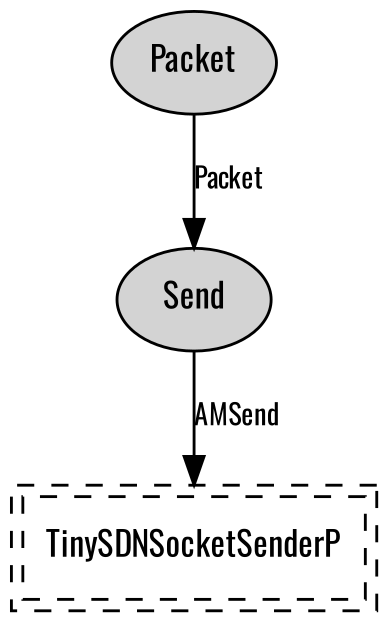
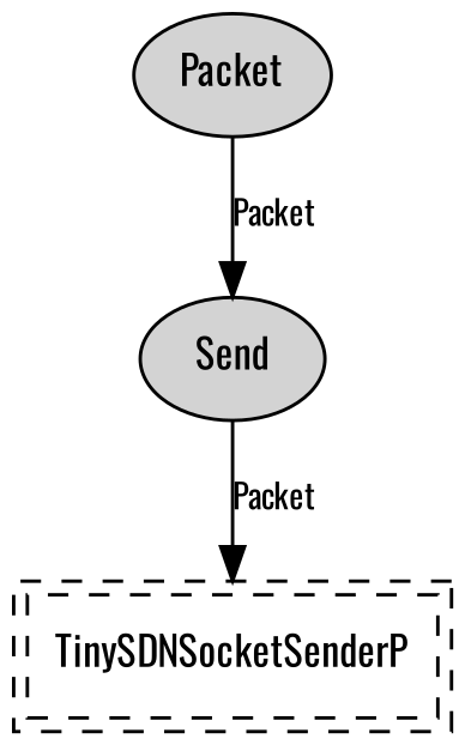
  digraph {
    fontname=Oswald
    node [fontname=Oswald fontsize=12 shape=ellipse style=filled]
    edge [fontname=Oswald fontsize=10]
    n1 [label=Packet]
    n2 [label=Send]
    n3 [label=TinySDNSocketSenderP peripheries=2 shape=box style=dashed]
    n1 -> n2 [label=Packet]
-   n2 -> n3 [label=AMSend]
+   n2 -> n3 [label=Packet]
  }
